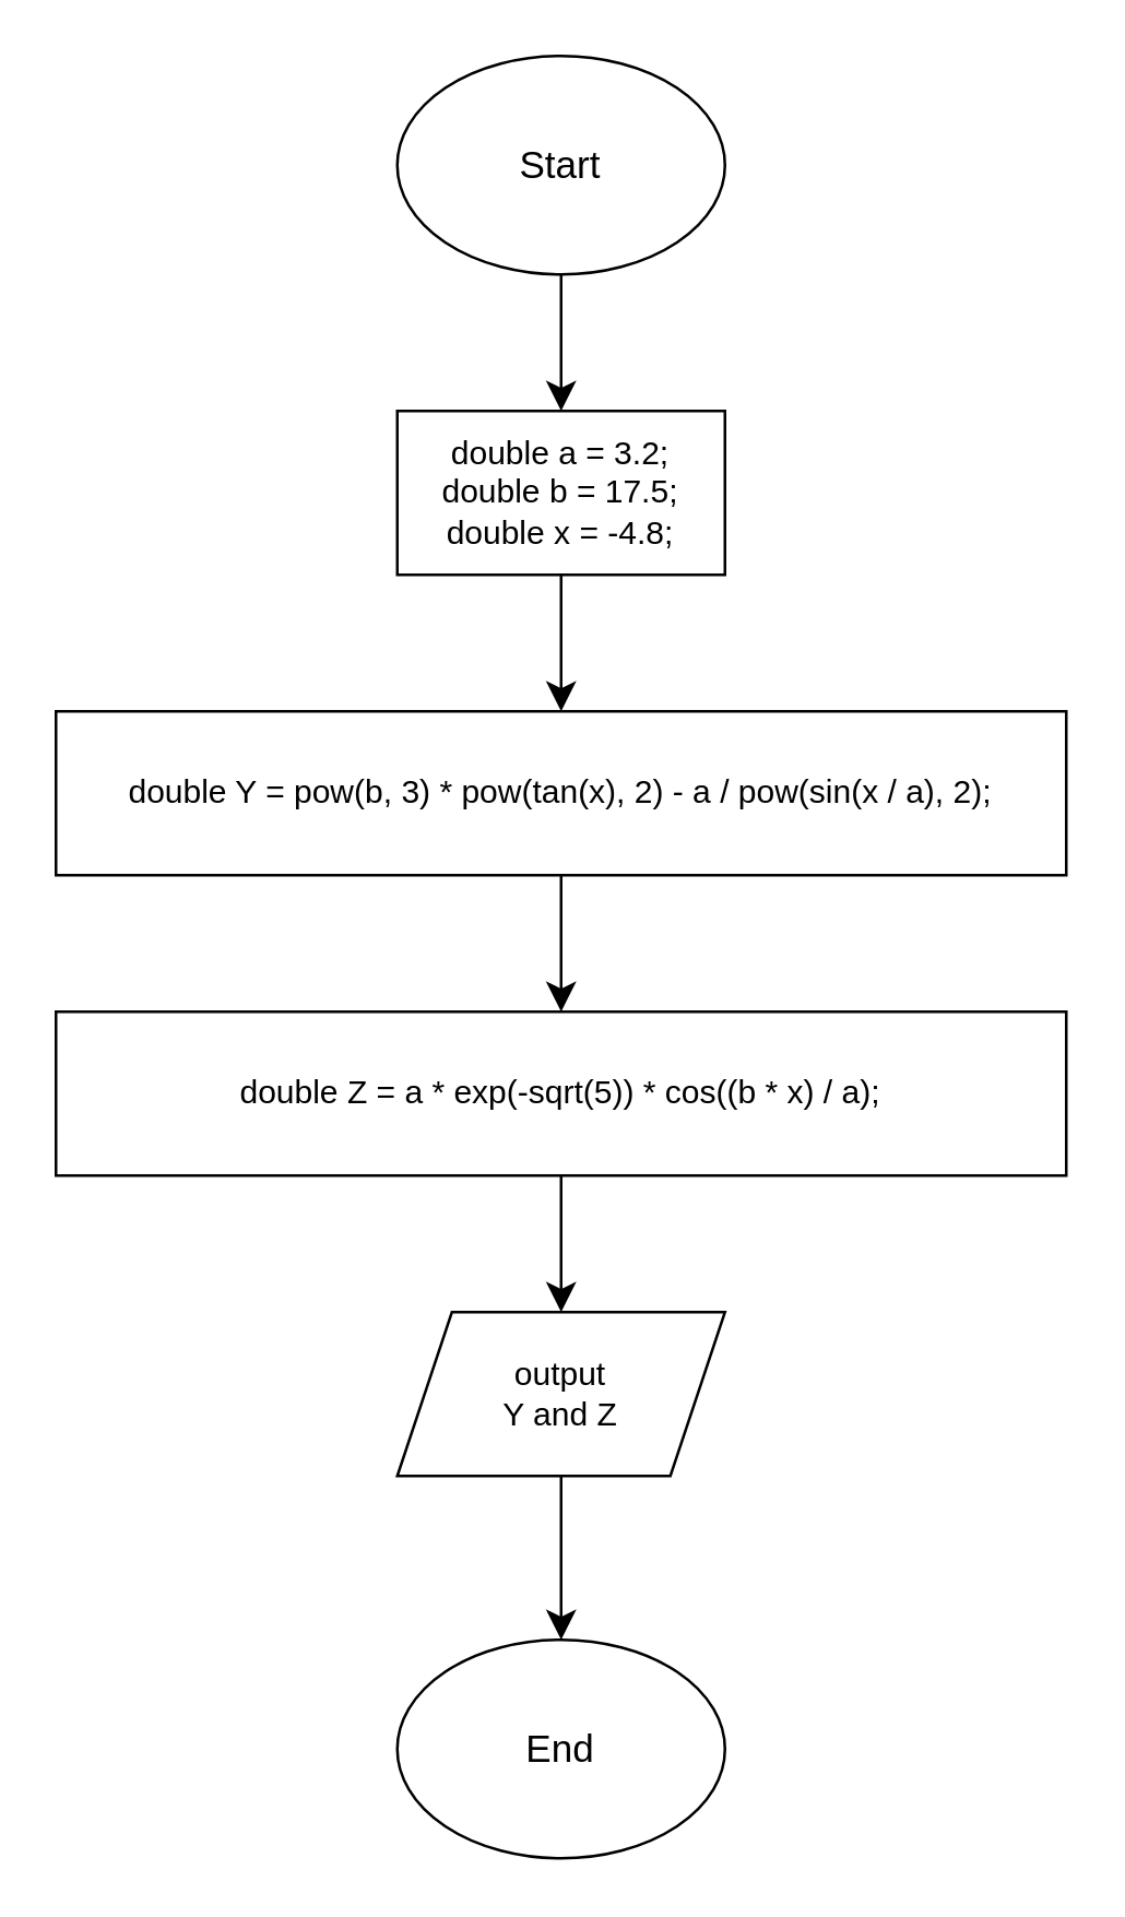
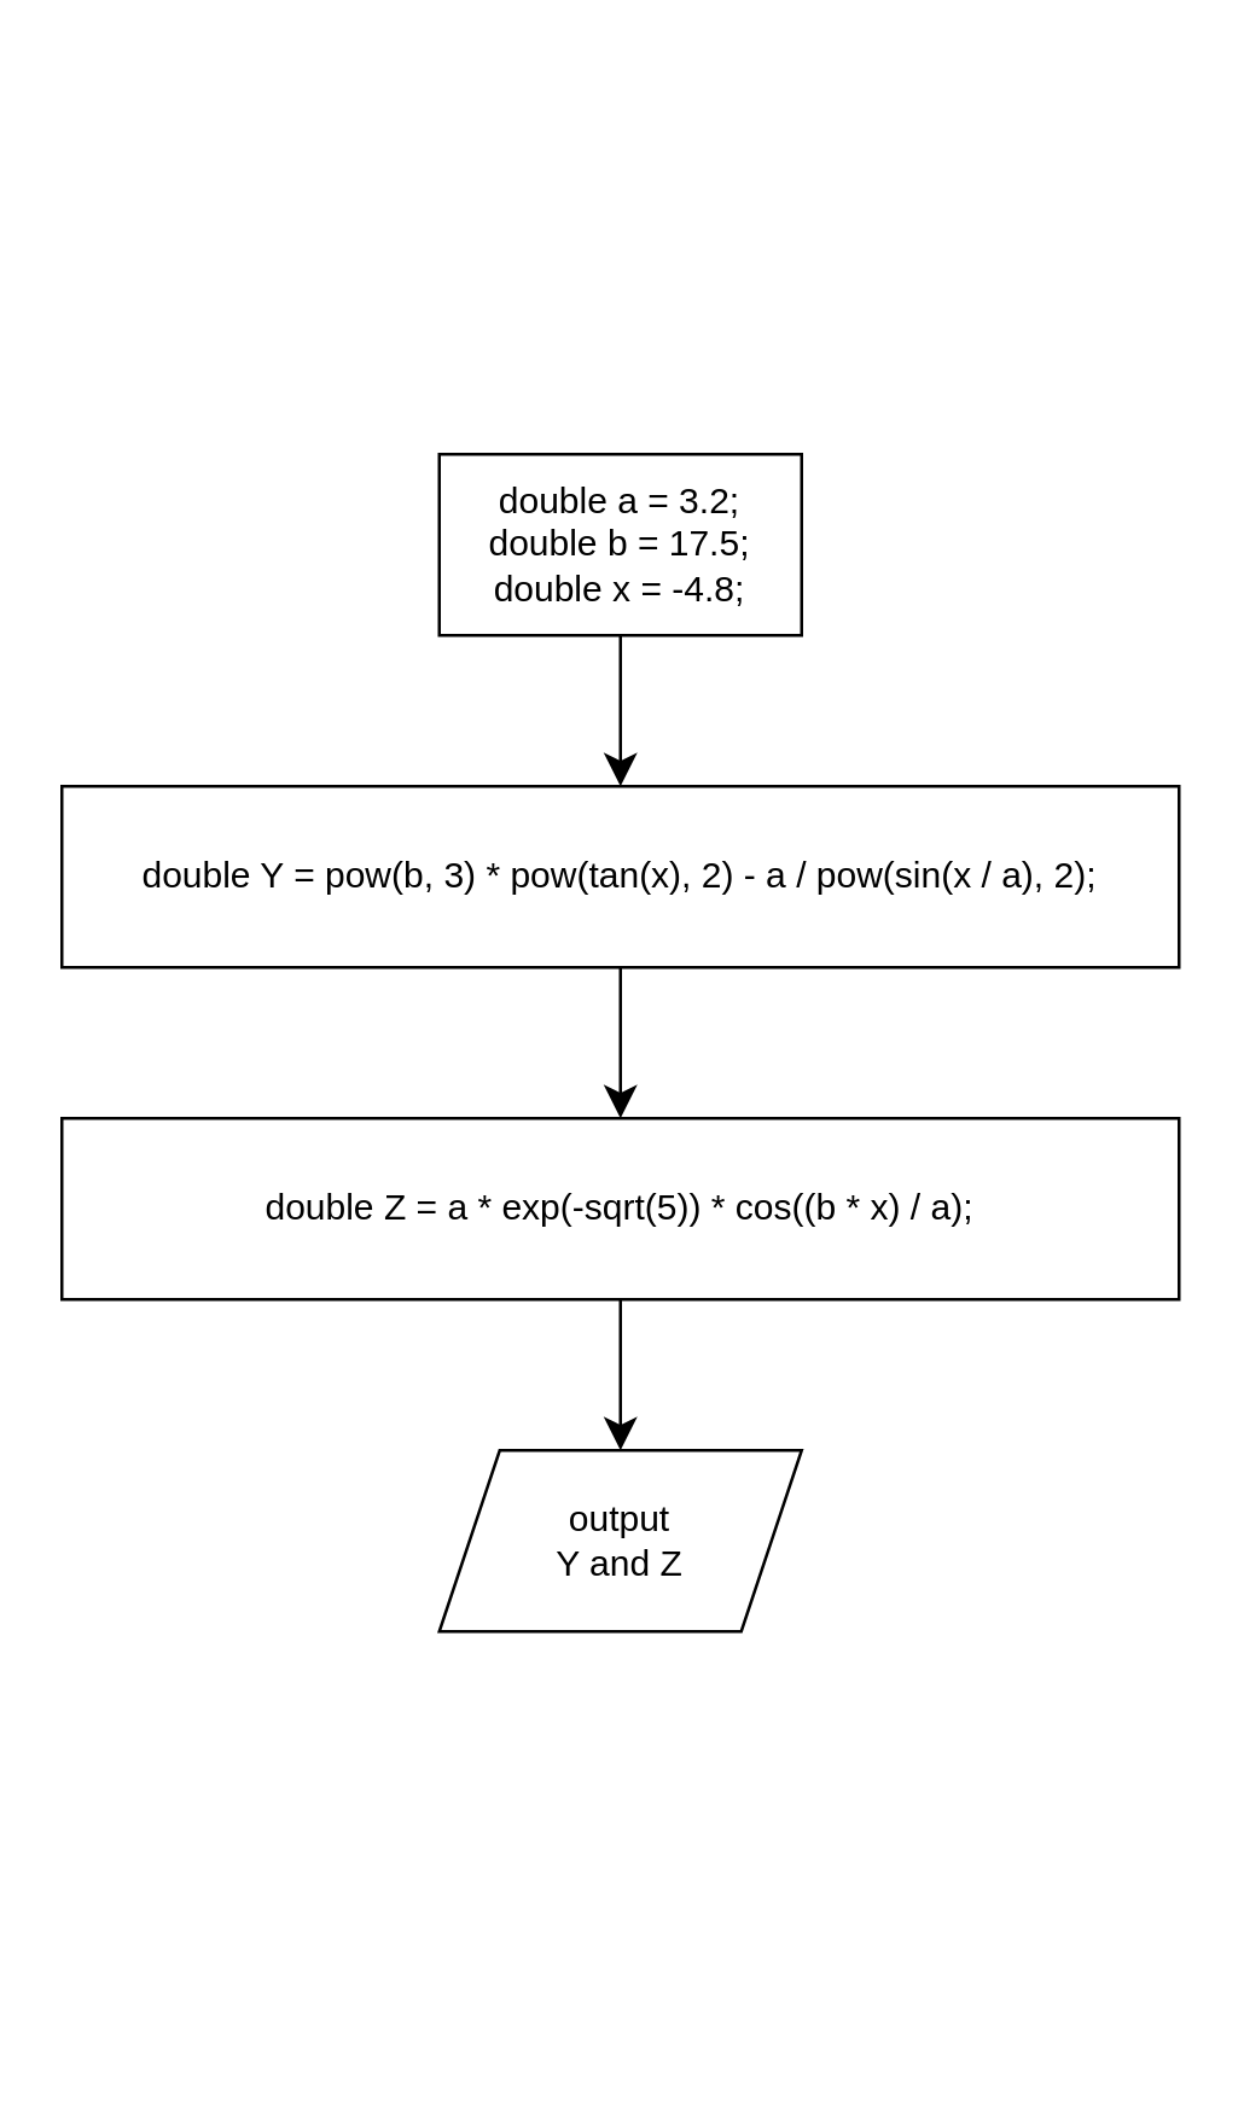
  <mxCell id="0" />
  <mxCell id="1" parent="0" />
- <mxCell id="2" value="" style="edgeStyle=none;curved=1;rounded=0;orthogonalLoop=1;jettySize=auto;html=1;fontSize=12;startSize=8;endSize=8;entryX=0.5;entryY=0;entryDx=0;entryDy=0;" edge="1" parent="1" source="3" target="5"><mxGeometry relative="1" as="geometry" /></mxCell>
- <mxCell id="3" value="&lt;font style=&quot;font-size: 14px;&quot;&gt;Start&lt;/font&gt;" style="ellipse;whiteSpace=wrap;html=1;" vertex="1" parent="1"><mxGeometry x="145" y="20" width="120" height="80" as="geometry" /></mxCell>
  <mxCell id="4" value="" style="edgeStyle=none;curved=1;rounded=0;orthogonalLoop=1;jettySize=auto;html=1;fontSize=12;startSize=8;endSize=8;" edge="1" parent="1" source="5" target="7"><mxGeometry relative="1" as="geometry" /></mxCell>
  <mxCell id="5" value="&lt;div&gt;double a = 3.2;&lt;/div&gt;&lt;div&gt;double b = 17.5;&lt;/div&gt;&lt;div&gt;double x = -4.8;&lt;/div&gt;" style="rounded=0;whiteSpace=wrap;html=1;" vertex="1" parent="1"><mxGeometry x="145" y="150" width="120" height="60" as="geometry" /></mxCell>
  <mxCell id="6" value="" style="edgeStyle=none;curved=1;rounded=0;orthogonalLoop=1;jettySize=auto;html=1;fontSize=12;startSize=8;endSize=8;" edge="1" parent="1" source="7" target="9"><mxGeometry relative="1" as="geometry" /></mxCell>
  <mxCell id="7" value="double Y = pow(b, 3) * pow(tan(x), 2) - a / pow(sin(x / a), 2);" style="rounded=0;whiteSpace=wrap;html=1;" vertex="1" parent="1"><mxGeometry x="20" y="260" width="370" height="60" as="geometry" /></mxCell>
  <mxCell id="8" value="" style="edgeStyle=none;curved=1;rounded=0;orthogonalLoop=1;jettySize=auto;html=1;fontSize=12;startSize=8;endSize=8;" edge="1" parent="1" source="9" target="11"><mxGeometry relative="1" as="geometry" /></mxCell>
  <mxCell id="9" value="double Z = a * exp(-sqrt(5)) * cos((b * x) / a);" style="rounded=0;whiteSpace=wrap;html=1;" vertex="1" parent="1"><mxGeometry x="20" y="370" width="370" height="60" as="geometry" /></mxCell>
- <mxCell id="10" value="" style="edgeStyle=none;curved=1;rounded=0;orthogonalLoop=1;jettySize=auto;html=1;fontSize=12;startSize=8;endSize=8;" edge="1" parent="1" source="11" target="12"><mxGeometry relative="1" as="geometry" /></mxCell>
  <mxCell id="11" value="output&lt;br&gt;Y and Z" style="shape=parallelogram;perimeter=parallelogramPerimeter;whiteSpace=wrap;html=1;fixedSize=1;" vertex="1" parent="1"><mxGeometry x="145" y="480" width="120" height="60" as="geometry" /></mxCell>
- <mxCell id="12" value="&lt;font style=&quot;font-size: 14px;&quot;&gt;End&lt;/font&gt;" style="ellipse;whiteSpace=wrap;html=1;" vertex="1" parent="1"><mxGeometry x="145" y="600" width="120" height="80" as="geometry" /></mxCell>
